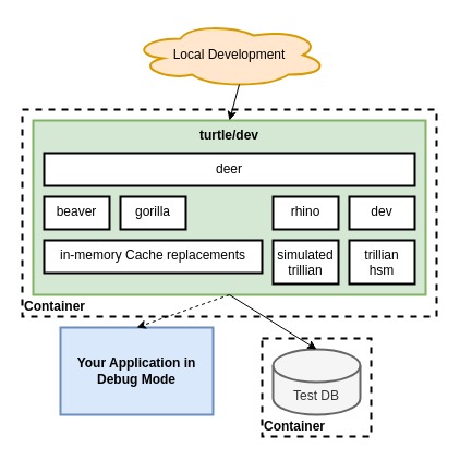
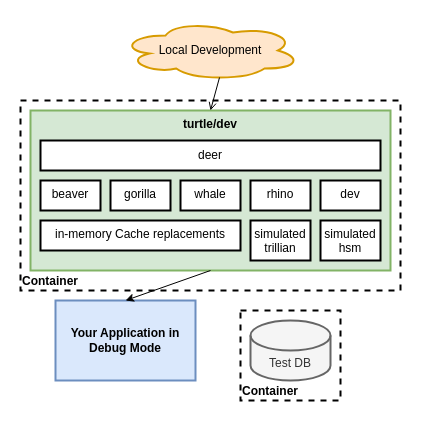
  <mxCell id="0" />
  <mxCell id="1" parent="0" />
  <mxCell id="2" value="" style="group" parent="1" vertex="1" connectable="0"><mxGeometry x="20" y="100" width="380" height="190" as="geometry" /></mxCell>
  <mxCell id="3" value="&lt;b&gt;Container&lt;/b&gt;" style="rounded=0;whiteSpace=wrap;html=1;strokeWidth=2;dashed=1;align=left;verticalAlign=bottom;" parent="2" vertex="1"><mxGeometry width="380" height="190" as="geometry" /></mxCell>
  <mxCell id="4" value="turtle/dev" style="rounded=0;whiteSpace=wrap;html=1;verticalAlign=top;fontStyle=1;fillColor=#d5e8d4;strokeColor=#82b366;strokeWidth=2;" parent="2" vertex="1"><mxGeometry x="10" y="10" width="360" height="160" as="geometry" /></mxCell>
  <mxCell id="5" value="deer" style="rounded=0;whiteSpace=wrap;html=1;strokeWidth=2;verticalAlign=middle;" parent="2" vertex="1"><mxGeometry x="20" y="40" width="340" height="30" as="geometry" /></mxCell>
  <mxCell id="6" value="beaver" style="rounded=0;whiteSpace=wrap;html=1;strokeWidth=2;verticalAlign=top;" parent="2" vertex="1"><mxGeometry x="20" y="80" width="60" height="30" as="geometry" /></mxCell>
  <mxCell id="7" value="gorilla" style="rounded=0;whiteSpace=wrap;html=1;strokeWidth=2;verticalAlign=top;" parent="2" vertex="1"><mxGeometry x="90" y="80" width="60" height="30" as="geometry" /></mxCell>
+ <mxCell id="8" value="whale" style="rounded=0;whiteSpace=wrap;html=1;strokeWidth=2;verticalAlign=top;" parent="2" vertex="1"><mxGeometry x="160" y="80" width="60" height="30" as="geometry" /></mxCell>
  <mxCell id="9" value="rhino" style="rounded=0;whiteSpace=wrap;html=1;strokeWidth=2;verticalAlign=top;" parent="2" vertex="1"><mxGeometry x="230" y="80" width="60" height="30" as="geometry" /></mxCell>
  <mxCell id="10" value="dev" style="rounded=0;whiteSpace=wrap;html=1;strokeWidth=2;verticalAlign=top;" parent="2" vertex="1"><mxGeometry x="300" y="80" width="60" height="30" as="geometry" /></mxCell>
  <mxCell id="11" value="in-memory Cache replacements" style="rounded=0;whiteSpace=wrap;html=1;strokeWidth=2;verticalAlign=top;" parent="2" vertex="1"><mxGeometry x="20" y="120" width="200" height="30" as="geometry" /></mxCell>
  <mxCell id="12" value="simulated trillian" style="rounded=0;whiteSpace=wrap;html=1;strokeWidth=2;verticalAlign=top;" parent="2" vertex="1"><mxGeometry x="230" y="120" width="60" height="40" as="geometry" /></mxCell>
- <mxCell id="13" value="trillian&lt;br&gt;hsm" style="rounded=0;whiteSpace=wrap;html=1;strokeWidth=2;verticalAlign=top;" parent="2" vertex="1"><mxGeometry x="300" y="120" width="60" height="40" as="geometry" /></mxCell>
+ <mxCell id="13" value="simulated&lt;br&gt;hsm" style="rounded=0;whiteSpace=wrap;html=1;strokeWidth=2;verticalAlign=top;" parent="2" vertex="1"><mxGeometry x="300" y="120" width="60" height="40" as="geometry" /></mxCell>
  <mxCell id="14" value="Your Application in Debug Mode" style="rounded=0;whiteSpace=wrap;html=1;strokeWidth=2;verticalAlign=middle;fillColor=#dae8fc;strokeColor=#6c8ebf;fontStyle=1" parent="1" vertex="1"><mxGeometry x="55" y="300" width="140" height="80" as="geometry" /></mxCell>
- <mxCell id="15" value="" style="endArrow=classic;html=1;exitX=0.5;exitY=1;exitDx=0;exitDy=0;entryX=0.5;entryY=0;entryDx=0;entryDy=0;dashed=1;" parent="1" source="4" target="14" edge="1"><mxGeometry width="50" height="50" relative="1" as="geometry"><mxPoint x="370" y="390" as="sourcePoint" /><mxPoint x="420" y="340" as="targetPoint" /></mxGeometry></mxCell>
+ <mxCell id="15" value="" style="endArrow=classic;html=1;exitX=0.5;exitY=1;exitDx=0;exitDy=0;entryX=0.5;entryY=0;entryDx=0;entryDy=0;" parent="1" source="4" target="14" edge="1"><mxGeometry width="50" height="50" relative="1" as="geometry"><mxPoint x="370" y="390" as="sourcePoint" /><mxPoint x="420" y="340" as="targetPoint" /></mxGeometry></mxCell>
  <mxCell id="16" value="" style="group" parent="1" vertex="1" connectable="0"><mxGeometry x="240" y="310" width="100" height="90" as="geometry" /></mxCell>
  <mxCell id="17" value="&lt;b&gt;Container&lt;/b&gt;" style="rounded=0;whiteSpace=wrap;html=1;strokeWidth=2;align=left;verticalAlign=bottom;dashed=1;" parent="16" vertex="1"><mxGeometry width="100" height="90" as="geometry" /></mxCell>
  <mxCell id="18" value="Test DB" style="shape=cylinder3;whiteSpace=wrap;html=1;boundedLbl=1;backgroundOutline=1;size=15;strokeWidth=2;align=center;verticalAlign=middle;fillColor=#f5f5f5;strokeColor=#666666;fontColor=#333333;" parent="16" vertex="1"><mxGeometry x="10" y="10" width="80" height="60" as="geometry" /></mxCell>
- <mxCell id="19" value="" style="endArrow=classic;html=1;exitX=0.5;exitY=1;exitDx=0;exitDy=0;entryX=0.5;entryY=0;entryDx=0;entryDy=0;entryPerimeter=0;" parent="1" source="4" target="18" edge="1"><mxGeometry width="50" height="50" relative="1" as="geometry"><mxPoint x="220" y="280" as="sourcePoint" /><mxPoint x="140" y="340" as="targetPoint" /></mxGeometry></mxCell>
  <mxCell id="20" value="Local Development" style="ellipse;shape=cloud;whiteSpace=wrap;html=1;strokeWidth=2;align=center;verticalAlign=middle;fillColor=#ffe6cc;strokeColor=#d79b00;" parent="1" vertex="1"><mxGeometry x="120" y="20" width="180" height="60" as="geometry" /></mxCell>
- <mxCell id="21" value="" style="endArrow=classic;html=1;exitX=0.55;exitY=0.95;exitDx=0;exitDy=0;exitPerimeter=0;entryX=0.5;entryY=0;entryDx=0;entryDy=0;" parent="1" source="20" target="4" edge="1"><mxGeometry width="50" height="50" relative="1" as="geometry"><mxPoint x="170" as="sourcePoint" y="-20" /><mxPoint x="220" y="-70" as="targetPoint" /></mxGeometry></mxCell>
+ <mxCell id="21" value="" style="endArrow=open;html=1;exitX=0.55;exitY=0.95;exitDx=0;exitDy=0;exitPerimeter=0;entryX=0.5;entryY=0;entryDx=0;entryDy=0;" parent="1" source="20" target="4" edge="1"><mxGeometry width="50" height="50" relative="1" as="geometry"><mxPoint x="170" as="sourcePoint" y="-20" /><mxPoint x="220" y="-70" as="targetPoint" /></mxGeometry></mxCell>
